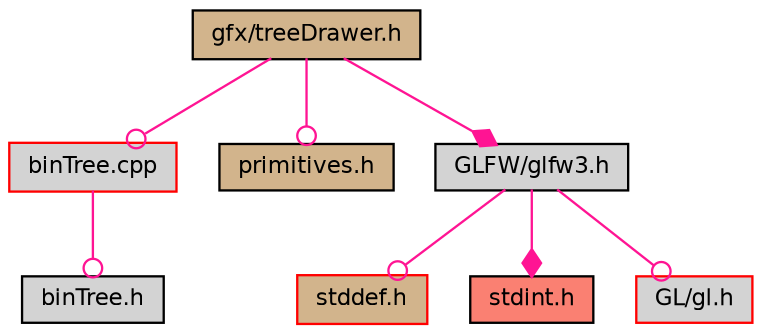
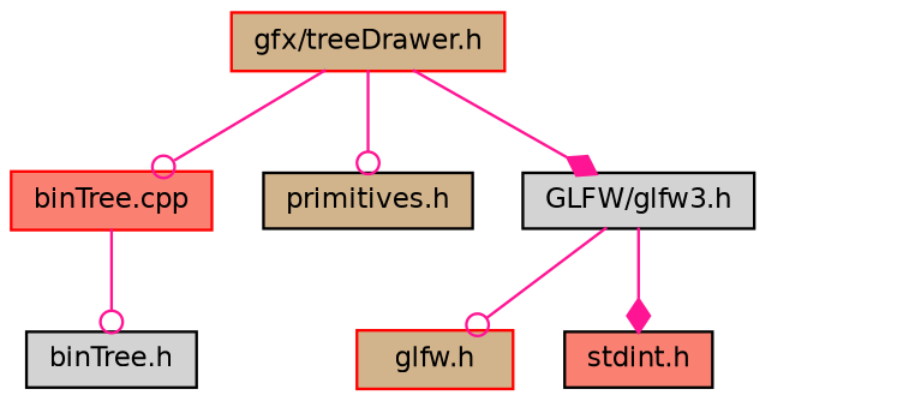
  digraph {
    node [color=red fillcolor=tan fontname=Helvetica fontsize=10 shape=record style=filled]
    edge [arrowhead=odot color=deeppink fontname=Helvetica fontsize=10 labelfontname=Helvetica labelfontsize=10 style=solid]
-   n1 [color=black fontcolor=black height=0.2 label="gfx/treeDrawer.h" width=0.4]
-   n2 [fillcolor=lightgrey height=0.2 label="binTree.cpp" width=0.4]
+   n1 [fontcolor=black height=0.2 label="gfx/treeDrawer.h" width=0.4]
+   n2 [fillcolor=salmon height=0.2 label="binTree.cpp" width=0.4]
    n3 [color=black height=0.2 label="primitives.h" width=0.4]
    n4 [color=black fillcolor=lightgrey height=0.2 label="GLFW/glfw3.h" width=0.4]
    n5 [color=black fillcolor=lightgrey height=0.2 label="binTree.h" width=0.4]
-   n6 [height=0.2 label="stddef.h" width=0.4]
+   n6 [height=0.2 label="glfw.h" width=0.4]
    n7 [color=black fillcolor=salmon height=0.2 label="stdint.h" width=0.4]
-   n8 [fillcolor=lightgrey height=0.2 label="GL/gl.h" width=0.4]
    n1 -> n2
    n1 -> n3
    n1 -> n4 [arrowhead=diamond]
    n2 -> n5
    n4 -> n6
    n4 -> n7 [arrowhead=diamond]
-   n4 -> n8
  }
